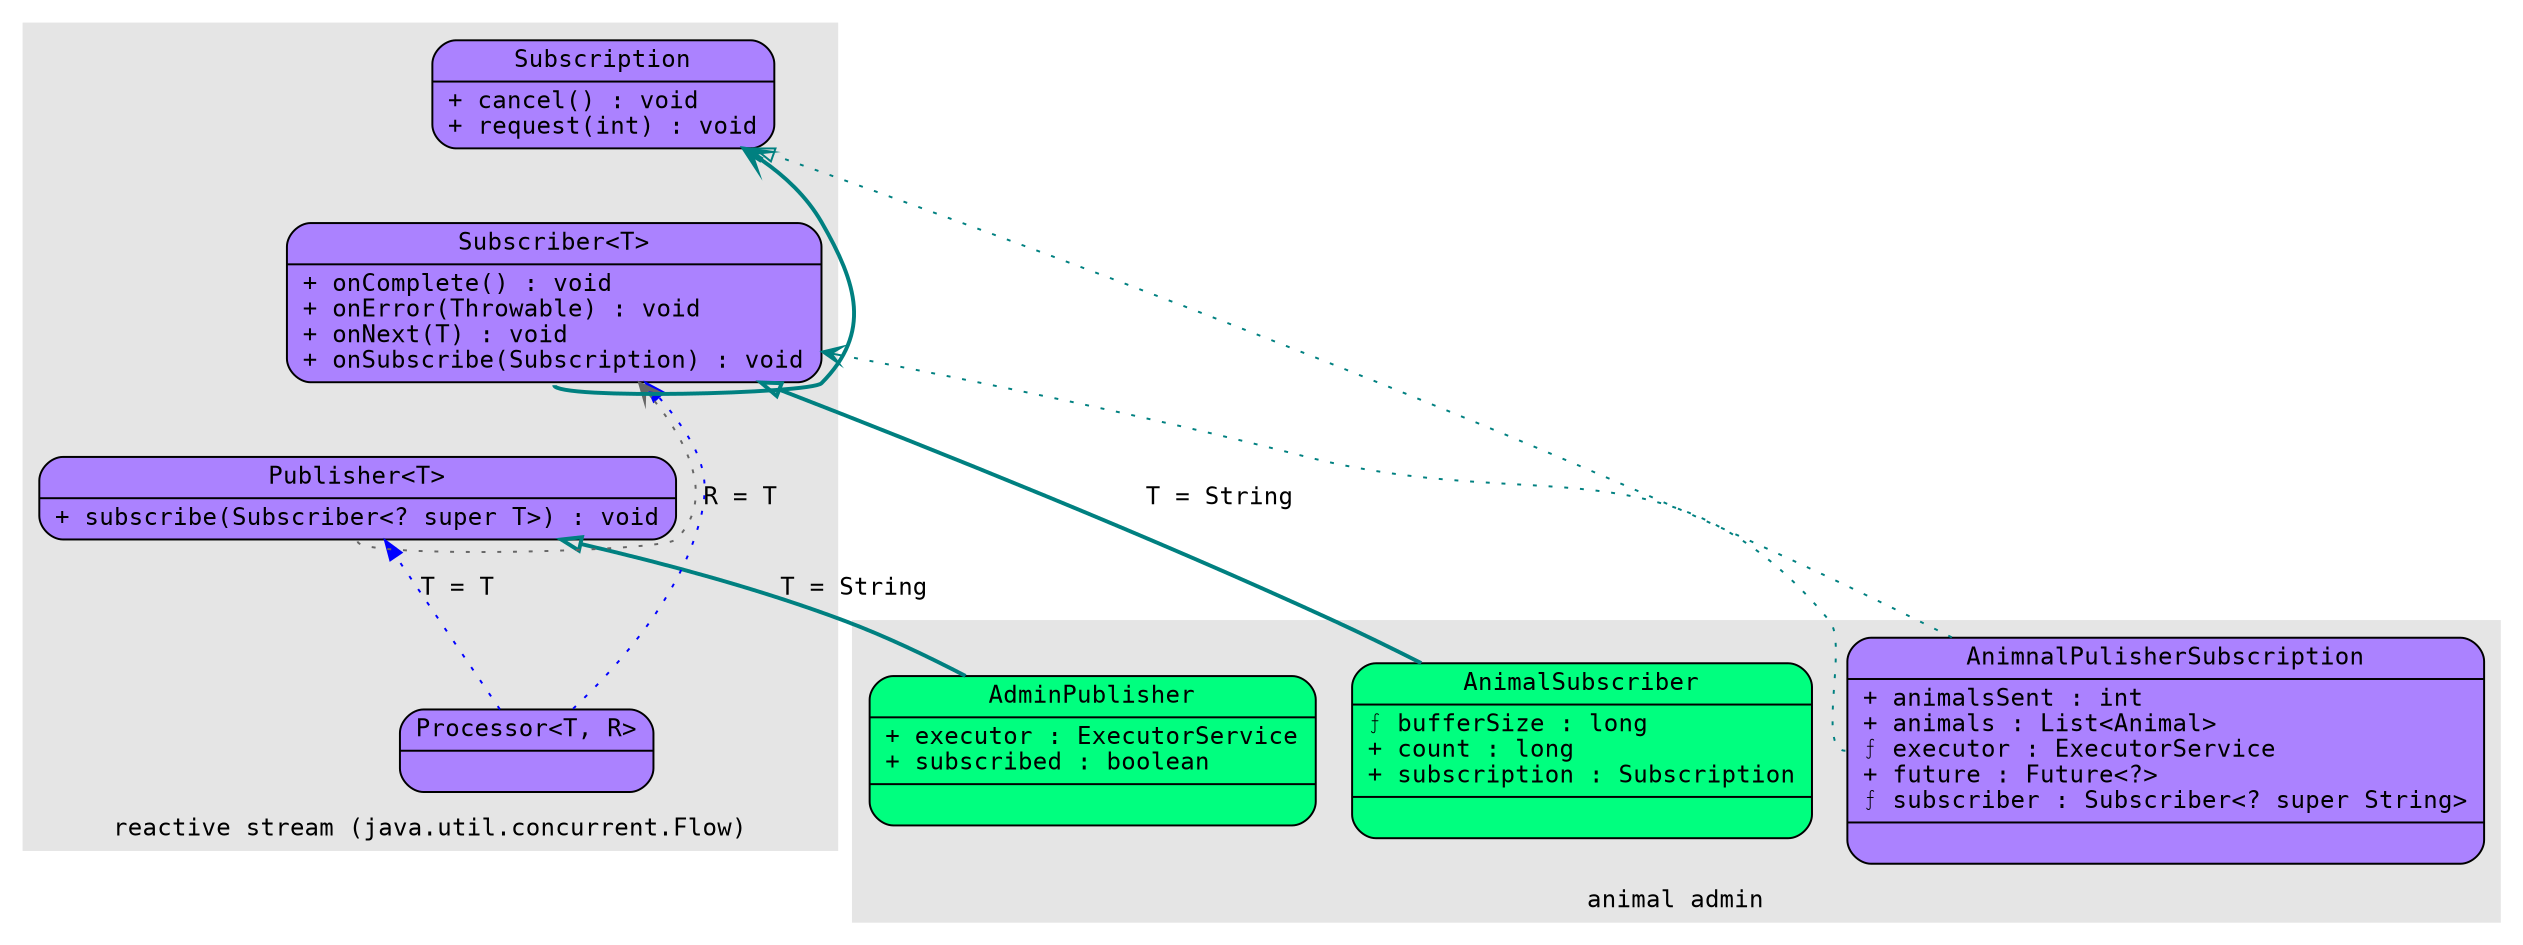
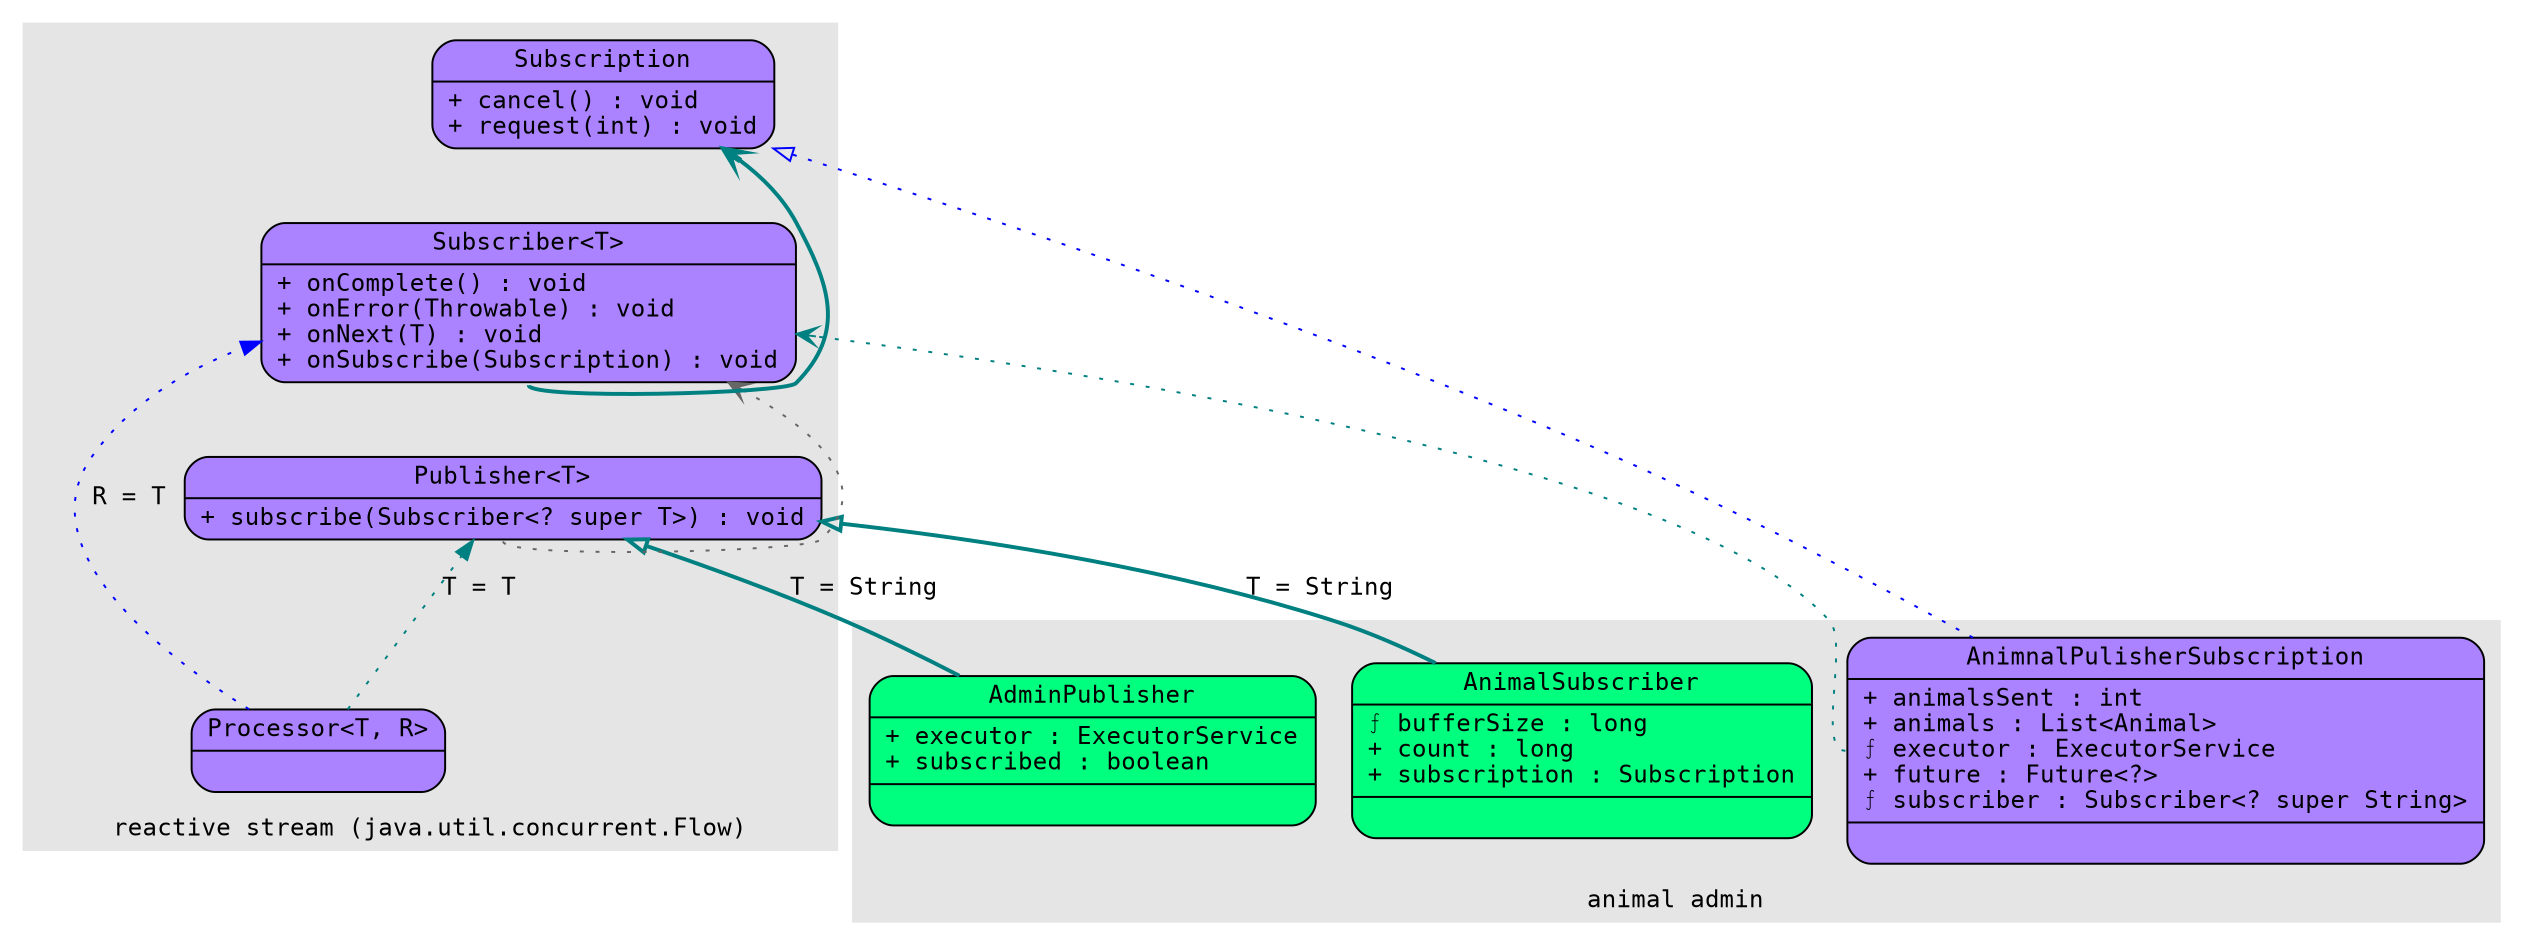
  digraph {
    fontname="DejaVu Sans Mono"
    fontsize=12
    rankdir=BT
    node [fillcolor=mediumpurple1 fontname="DejaVu Sans Mono" fontsize=12 shape=record style="rounded, filled"]
    edge [arrowhead=empty color=teal fontname="DejaVu Sans Mono" fontsize=12 style=dotted]
    n1 [fillcolor=springgreen label="{<f0>AdminPublisher|<f1>+ executor : ExecutorService\l+ subscribed : boolean\l|}"]
    n2 [label="{<f0>AnimnalPulisherSubscription|<f1>+ animalsSent : int\l+ animals : List&lt;Animal&gt;\l&#10765; executor : ExecutorService\l+ future : Future&lt;?&gt;\l&#10765; subscriber : Subscriber&lt;? super String&gt;\l|}"]
    n3 [fillcolor=springgreen label="{<f0>AnimalSubscriber|<f1>&#10765; bufferSize : long\l+ count : long\l+ subscription : Subscription\l|}"]
    n4 [label="{<f0>Processor&lt;T, R&gt;|}"]
    n5 [label="{<f0>Publisher&lt;T&gt;|<f2>+ subscribe(Subscriber&lt;? super T&gt;) : void\l}"]
    n6 [label="{<f0>Subscriber&lt;T&gt;|<f2>+ onComplete() : void\l+ onError(Throwable) : void\l+ onNext(T) : void\l+ onSubscribe(Subscription) : void\l}"]
    n7 [label="{<f0>Subscription|<f2>+ cancel() : void\l+ request(int) : void\l}"]
    subgraph cluster_1 {
      color=grey90
      label="animal admin"
      style=filled
      n1
      n2
      n3
    }
    subgraph cluster_2 {
      color=grey90
      label="reactive stream (java.util.concurrent.Flow)"
      style=filled
      n4
      n5
      n6
      n7
    }
    n1 -> n5 [label="T = String" style=bold]
    n2 -> n6 [arrowhead=vee tailport=f1]
-   n2 -> n7
-   n3 -> n6 [label="T = String" style=bold]
-   n4 -> n5 [color=blue label="T = T" arrowhead=""]
+   n2 -> n7 [color=blue]
+   n3 -> n5 [label="T = String" style=bold]
+   n4 -> n5 [label="T = T" arrowhead=""]
    n4 -> n6 [color=blue label="R = T" arrowhead=""]
    n5 -> n6 [arrowhead=vee color=gray40 tailport=f2]
    n6 -> n7 [arrowhead=vee style=bold tailport=f2]
  }
